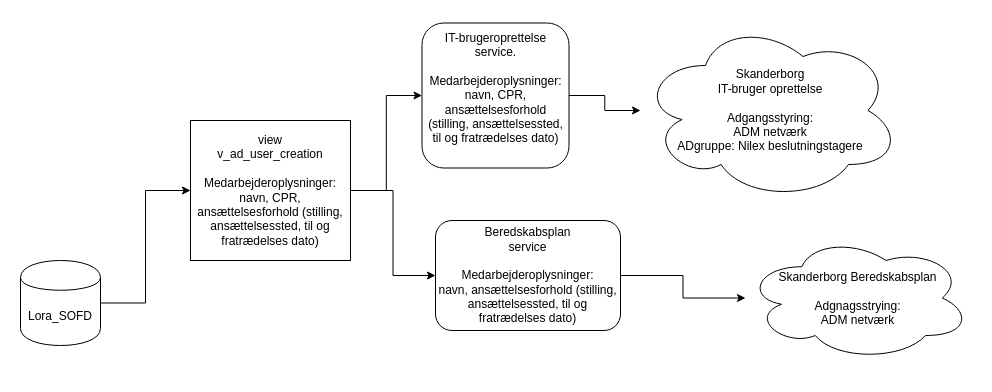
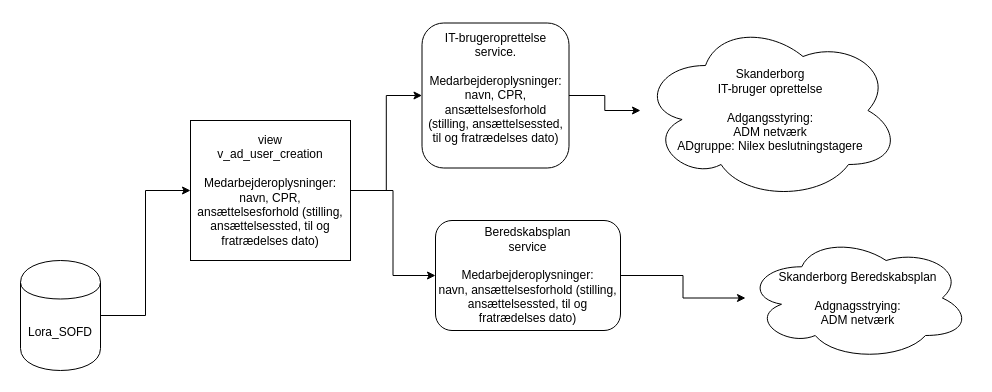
  <mxCell id="0" />
  <mxCell id="1" parent="0" />
  <mxCell id="2" style="edgeStyle=orthogonalEdgeStyle;rounded=0;orthogonalLoop=1;jettySize=auto;html=1;entryX=0;entryY=0.5;entryDx=0;entryDy=0;" edge="1" parent="1" source="3" target="9"><mxGeometry relative="1" as="geometry" /></mxCell>
- <mxCell id="3" value="Lora_SOFD" style="shape=cylinder;whiteSpace=wrap;html=1;boundedLbl=1;backgroundOutline=1;" vertex="1" parent="1"><mxGeometry x="20" y="260" width="80" height="85" as="geometry" /></mxCell>
+ <mxCell id="3" value="Lora_SOFD" style="shape=cylinder;whiteSpace=wrap;html=1;boundedLbl=1;backgroundOutline=1;" vertex="1" parent="1"><mxGeometry x="20" y="260" width="80" height="110" as="geometry" /></mxCell>
  <mxCell id="4" style="edgeStyle=orthogonalEdgeStyle;rounded=0;orthogonalLoop=1;jettySize=auto;html=1;" edge="1" parent="1" source="5" target="6"><mxGeometry relative="1" as="geometry" /></mxCell>
  <mxCell id="5" value="&lt;div&gt;IT-brugeroprettelse service.&lt;/div&gt;&lt;div&gt;&lt;br&gt;&lt;/div&gt;&lt;div&gt;&lt;div&gt;Medarbejderoplysninger:&lt;br&gt;&lt;/div&gt;navn, CPR, ansættelsesforhold (stilling, ansættelsessted, til og fratrædelses dato)&lt;/div&gt;&lt;div&gt;&lt;br&gt;&lt;/div&gt;" style="rounded=1;whiteSpace=wrap;html=1;" vertex="1" parent="1"><mxGeometry x="421.5" y="22.5" width="147" height="145" as="geometry" /></mxCell>
  <mxCell id="6" value="&lt;div&gt;Skanderborg&lt;/div&gt;&lt;div&gt;IT-bruger oprettelse&lt;/div&gt;&lt;div&gt;&lt;br&gt;&lt;/div&gt;&lt;div&gt;Adgangsstyring:&lt;br&gt;&lt;/div&gt;&lt;div&gt;ADM netværk&lt;/div&gt;&lt;div&gt;ADgruppe: Nilex beslutningstagere&lt;br&gt;&lt;/div&gt;" style="ellipse;shape=cloud;whiteSpace=wrap;html=1;" vertex="1" parent="1"><mxGeometry x="640" width="260" height="180" as="geometry" y="20" /></mxCell>
  <mxCell id="7" style="edgeStyle=orthogonalEdgeStyle;rounded=0;orthogonalLoop=1;jettySize=auto;html=1;entryX=0;entryY=0.5;entryDx=0;entryDy=0;" edge="1" parent="1" source="9" target="5"><mxGeometry relative="1" as="geometry" /></mxCell>
  <mxCell id="8" style="edgeStyle=orthogonalEdgeStyle;rounded=0;orthogonalLoop=1;jettySize=auto;html=1;entryX=0;entryY=0.5;entryDx=0;entryDy=0;" edge="1" parent="1" source="9" target="11"><mxGeometry relative="1" as="geometry" /></mxCell>
  <mxCell id="9" value="&lt;div&gt;view&lt;/div&gt;&lt;div&gt;v_ad_user_creation&lt;/div&gt;&lt;div&gt;&lt;br&gt;&lt;/div&gt;&lt;div&gt;&lt;div&gt;Medarbejderoplysninger:&lt;br&gt;&lt;/div&gt;navn, CPR, ansættelsesforhold (stilling, ansættelsessted, til og fratrædelses dato)&lt;/div&gt;" style="rounded=0;whiteSpace=wrap;html=1;" vertex="1" parent="1"><mxGeometry x="190" y="120" width="160" height="140" as="geometry" /></mxCell>
  <mxCell id="10" style="edgeStyle=orthogonalEdgeStyle;rounded=0;orthogonalLoop=1;jettySize=auto;html=1;" edge="1" parent="1" source="11" target="12"><mxGeometry relative="1" as="geometry" /></mxCell>
  <mxCell id="11" value="&lt;div&gt;Beredskabsplan&lt;/div&gt;&lt;div&gt;service&lt;/div&gt;&lt;div&gt;&lt;br&gt;&lt;/div&gt;&lt;div&gt;&lt;div&gt;Medarbejderoplysninger:&lt;br&gt;&lt;/div&gt;navn, ansættelsesforhold (stilling, ansættelsessted, til og fratrædelses dato)&lt;/div&gt;" style="rounded=1;whiteSpace=wrap;html=1;" vertex="1" parent="1"><mxGeometry x="435" y="220" width="185" height="110" as="geometry" /></mxCell>
  <mxCell id="12" value="&lt;div&gt;Skanderborg Beredskabsplan&lt;/div&gt;&lt;div&gt;&lt;br&gt;&lt;/div&gt;&lt;div&gt;Adgnagsstrying:&lt;br&gt;&lt;/div&gt;&lt;div&gt;ADM netværk&lt;br&gt;&lt;/div&gt;" style="ellipse;shape=cloud;whiteSpace=wrap;html=1;rounded=1;" vertex="1" parent="1"><mxGeometry x="745" y="235" width="225" height="125" as="geometry" /></mxCell>
